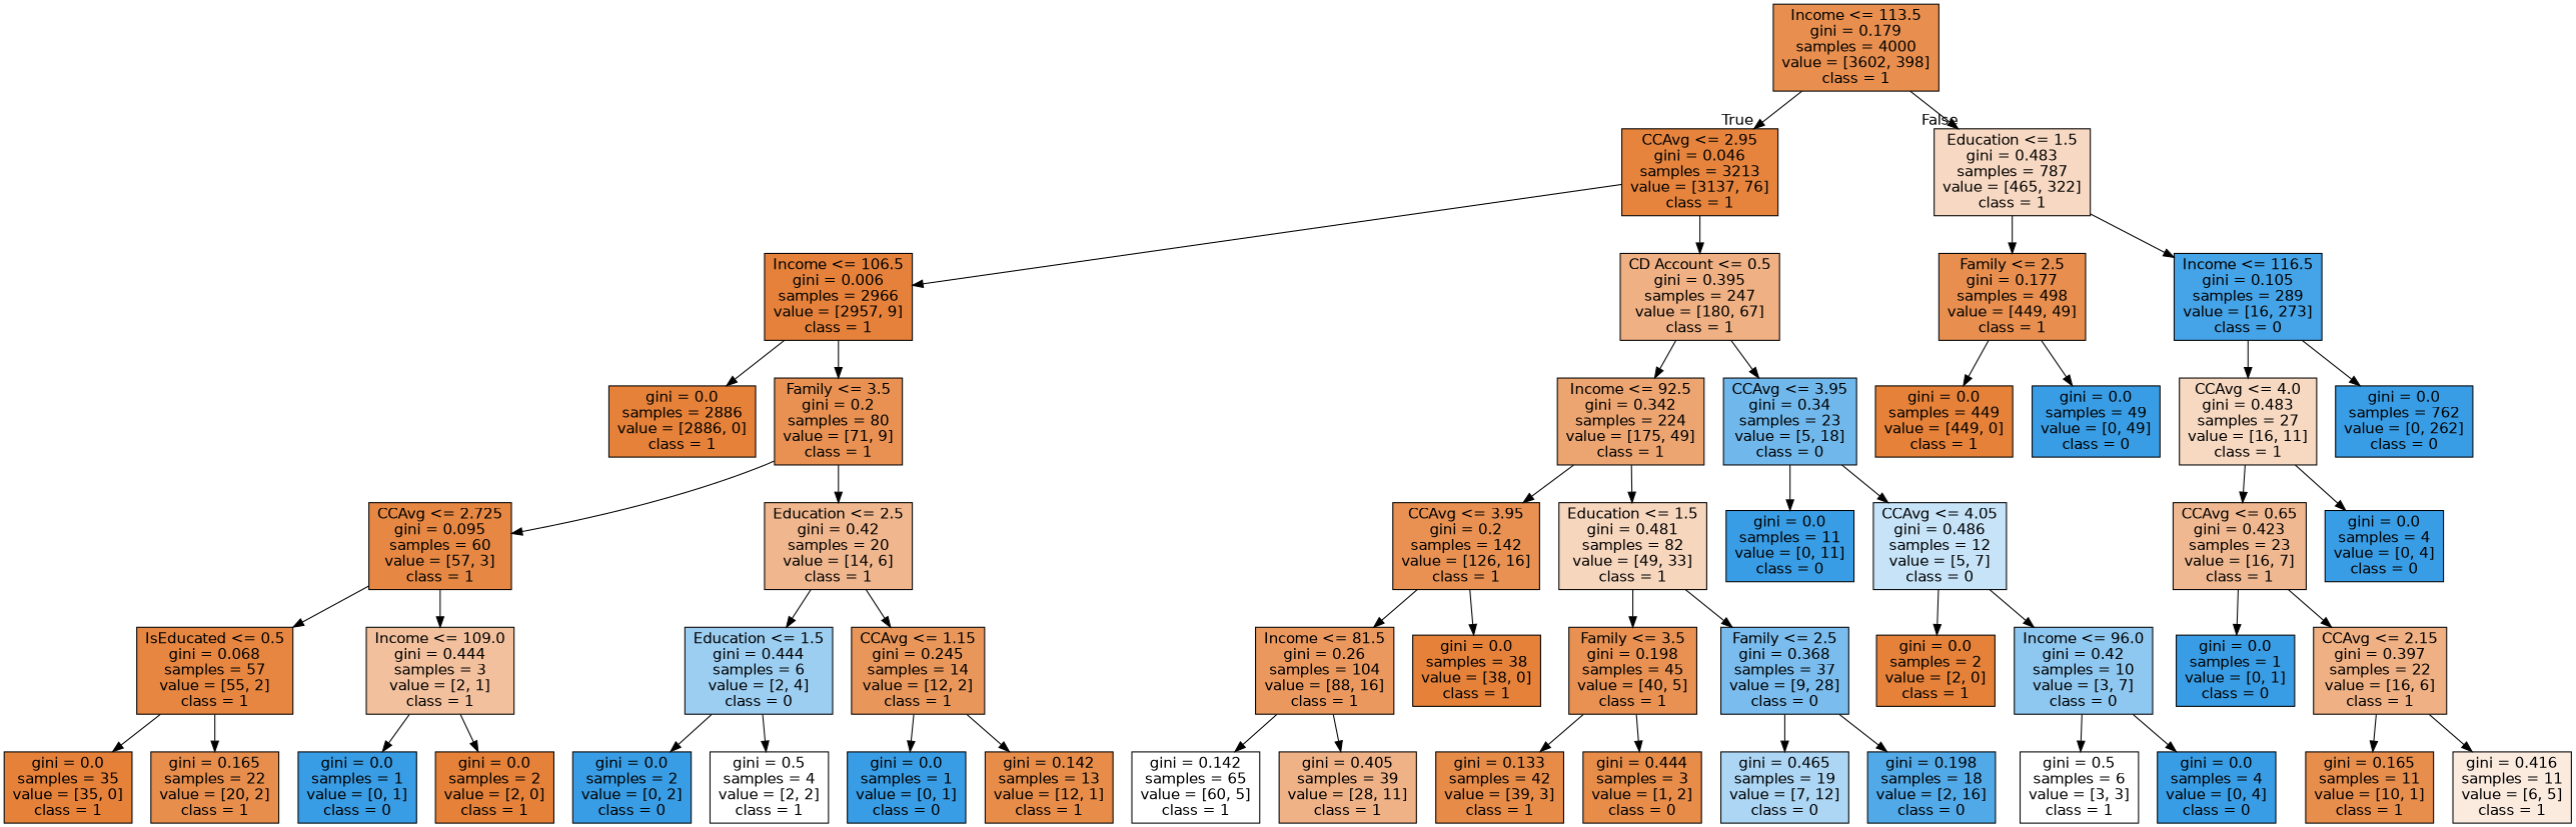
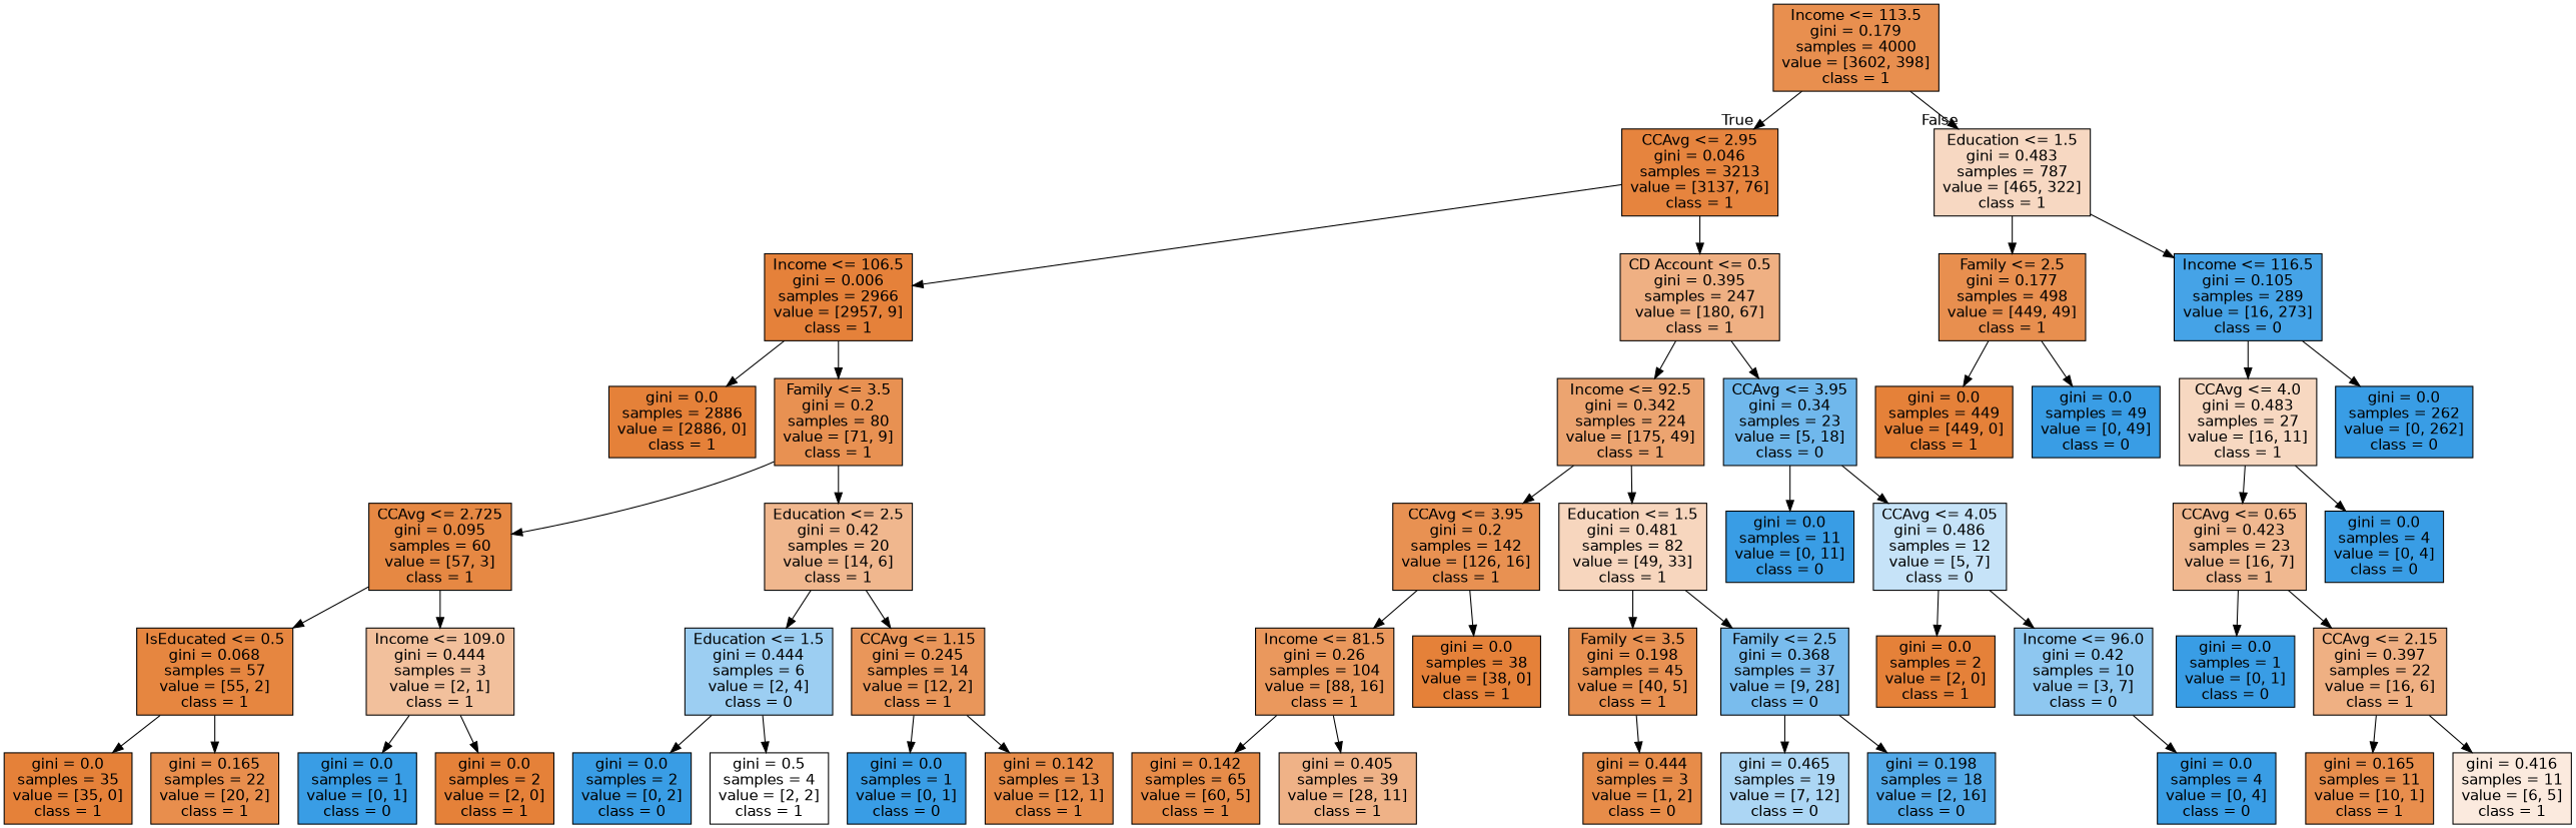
  digraph {
    fontname="DejaVu Sans"
    node [color=black fillcolor="#399de5" fontname="DejaVu Sans" shape=box style=filled]
    edge [fontname="DejaVu Sans"]
    n1 [fillcolor="#e88f4f" label="Income <= 113.5\ngini = 0.179\nsamples = 4000\nvalue = [3602, 398]\nclass = 1"]
    n2 [fillcolor="#e6843e" label="CCAvg <= 2.95\ngini = 0.046\nsamples = 3213\nvalue = [3137, 76]\nclass = 1"]
    n3 [fillcolor="#f7d8c2" label="Education <= 1.5\ngini = 0.483\nsamples = 787\nvalue = [465, 322]\nclass = 1"]
    n4 [fillcolor="#e5813a" label="Income <= 106.5\ngini = 0.006\nsamples = 2966\nvalue = [2957, 9]\nclass = 1"]
    n5 [fillcolor="#efb083" label="CD Account <= 0.5\ngini = 0.395\nsamples = 247\nvalue = [180, 67]\nclass = 1"]
    n6 [fillcolor="#e88f4f" label="Family <= 2.5\ngini = 0.177\nsamples = 498\nvalue = [449, 49]\nclass = 1"]
    n7 [fillcolor="#45a3e7" label="Income <= 116.5\ngini = 0.105\nsamples = 289\nvalue = [16, 273]\nclass = 0"]
    n8 [fillcolor="#e58139" label="gini = 0.0\nsamples = 2886\nvalue = [2886, 0]\nclass = 1"]
    n9 [fillcolor="#e89152" label="Family <= 3.5\ngini = 0.2\nsamples = 80\nvalue = [71, 9]\nclass = 1"]
    n10 [fillcolor="#eca470" label="Income <= 92.5\ngini = 0.342\nsamples = 224\nvalue = [175, 49]\nclass = 1"]
    n11 [fillcolor="#70b8ec" label="CCAvg <= 3.95\ngini = 0.34\nsamples = 23\nvalue = [5, 18]\nclass = 0"]
    n12 [fillcolor="#e68843" label="CCAvg <= 2.725\ngini = 0.095\nsamples = 60\nvalue = [57, 3]\nclass = 1"]
    n13 [fillcolor="#f0b78e" label="Education <= 2.5\ngini = 0.42\nsamples = 20\nvalue = [14, 6]\nclass = 1"]
    n14 [fillcolor="#e68640" label="IsEducated <= 0.5\ngini = 0.068\nsamples = 57\nvalue = [55, 2]\nclass = 1"]
    n15 [fillcolor="#f2c09c" label="Income <= 109.0\ngini = 0.444\nsamples = 3\nvalue = [2, 1]\nclass = 1"]
    n16 [fillcolor="#9ccef2" label="Education <= 1.5\ngini = 0.444\nsamples = 6\nvalue = [2, 4]\nclass = 0"]
    n17 [fillcolor="#e9965a" label="CCAvg <= 1.15\ngini = 0.245\nsamples = 14\nvalue = [12, 2]\nclass = 1"]
    n18 [fillcolor="#e58139" label="gini = 0.0\nsamples = 35\nvalue = [35, 0]\nclass = 1"]
    n19 [fillcolor="#e88e4d" label="gini = 0.165\nsamples = 22\nvalue = [20, 2]\nclass = 1"]
    n20 [label="gini = 0.0\nsamples = 1\nvalue = [0, 1]\nclass = 0"]
    n21 [fillcolor="#e58139" label="gini = 0.0\nsamples = 2\nvalue = [2, 0]\nclass = 1"]
    n22 [label="gini = 0.0\nsamples = 2\nvalue = [0, 2]\nclass = 0"]
    n23 [fillcolor="#ffffff" label="gini = 0.5\nsamples = 4\nvalue = [2, 2]\nclass = 1"]
    n24 [label="gini = 0.0\nsamples = 1\nvalue = [0, 1]\nclass = 0"]
    n25 [fillcolor="#e78c49" label="gini = 0.142\nsamples = 13\nvalue = [12, 1]\nclass = 1"]
    n26 [fillcolor="#e89152" label="CCAvg <= 3.95\ngini = 0.2\nsamples = 142\nvalue = [126, 16]\nclass = 1"]
    n27 [fillcolor="#f7d6be" label="Education <= 1.5\ngini = 0.481\nsamples = 82\nvalue = [49, 33]\nclass = 1"]
    n28 [label="gini = 0.0\nsamples = 11\nvalue = [0, 11]\nclass = 0"]
    n29 [fillcolor="#c6e3f8" label="CCAvg <= 4.05\ngini = 0.486\nsamples = 12\nvalue = [5, 7]\nclass = 0"]
    n30 [fillcolor="#ea985d" label="Income <= 81.5\ngini = 0.26\nsamples = 104\nvalue = [88, 16]\nclass = 1"]
    n31 [fillcolor="#e58139" label="gini = 0.0\nsamples = 38\nvalue = [38, 0]\nclass = 1"]
    n32 [fillcolor="#e89152" label="Family <= 3.5\ngini = 0.198\nsamples = 45\nvalue = [40, 5]\nclass = 1"]
    n33 [fillcolor="#79bced" label="Family <= 2.5\ngini = 0.368\nsamples = 37\nvalue = [9, 28]\nclass = 0"]
-   n34 [fillcolor="#ffffff" label="gini = 0.142\nsamples = 65\nvalue = [60, 5]\nclass = 1"]
+   n34 [fillcolor="#e78c49" label="gini = 0.142\nsamples = 65\nvalue = [60, 5]\nclass = 1"]
    n35 [fillcolor="#efb287" label="gini = 0.405\nsamples = 39\nvalue = [28, 11]\nclass = 1"]
-   n36 [fillcolor="#e78b48" label="gini = 0.133\nsamples = 42\nvalue = [39, 3]\nclass = 1"]
    n37 [fillcolor="#e78c49" label="gini = 0.444\nsamples = 3\nvalue = [1, 2]\nclass = 0"]
    n38 [fillcolor="#acd6f4" label="gini = 0.465\nsamples = 19\nvalue = [7, 12]\nclass = 0"]
    n39 [fillcolor="#52a9e8" label="gini = 0.198\nsamples = 18\nvalue = [2, 16]\nclass = 0"]
    n40 [fillcolor="#e58139" label="gini = 0.0\nsamples = 2\nvalue = [2, 0]\nclass = 1"]
    n41 [fillcolor="#8ec7f0" label="Income <= 96.0\ngini = 0.42\nsamples = 10\nvalue = [3, 7]\nclass = 0"]
-   n42 [fillcolor="#ffffff" label="gini = 0.5\nsamples = 6\nvalue = [3, 3]\nclass = 1"]
    n43 [label="gini = 0.0\nsamples = 4\nvalue = [0, 4]\nclass = 0"]
    n44 [fillcolor="#e58139" label="gini = 0.0\nsamples = 449\nvalue = [449, 0]\nclass = 1"]
    n45 [label="gini = 0.0\nsamples = 49\nvalue = [0, 49]\nclass = 0"]
    n46 [fillcolor="#f7d8c1" label="CCAvg <= 4.0\ngini = 0.483\nsamples = 27\nvalue = [16, 11]\nclass = 1"]
-   n47 [label="gini = 0.0\nsamples = 762\nvalue = [0, 262]\nclass = 0"]
+   n47 [label="gini = 0.0\nsamples = 262\nvalue = [0, 262]\nclass = 0"]
    n48 [fillcolor="#f0b890" label="CCAvg <= 0.65\ngini = 0.423\nsamples = 23\nvalue = [16, 7]\nclass = 1"]
    n49 [label="gini = 0.0\nsamples = 4\nvalue = [0, 4]\nclass = 0"]
    n50 [label="gini = 0.0\nsamples = 1\nvalue = [0, 1]\nclass = 0"]
    n51 [fillcolor="#efb083" label="CCAvg <= 2.15\ngini = 0.397\nsamples = 22\nvalue = [16, 6]\nclass = 1"]
    n52 [fillcolor="#e88e4d" label="gini = 0.165\nsamples = 11\nvalue = [10, 1]\nclass = 1"]
    n53 [fillcolor="#fbeade" label="gini = 0.416\nsamples = 11\nvalue = [6, 5]\nclass = 1"]
    n1 -> n2 [headlabel=True labelangle=45 labeldistance=2.5]
    n1 -> n3 [headlabel=False labelangle=-45 labeldistance=2.5]
    n2 -> n4
    n2 -> n5
    n3 -> n6
    n3 -> n7
    n4 -> n8
    n4 -> n9
    n5 -> n10
    n5 -> n11
    n6 -> n44
    n6 -> n45
    n7 -> n46
    n7 -> n47
    n9 -> n12
    n9 -> n13
    n10 -> n26
    n10 -> n27
    n11 -> n28
    n11 -> n29
    n12 -> n14
    n12 -> n15
    n13 -> n16
    n13 -> n17
    n14 -> n18
    n14 -> n19
    n15 -> n20
    n15 -> n21
    n16 -> n22
    n16 -> n23
    n17 -> n24
    n17 -> n25
    n26 -> n30
    n26 -> n31
    n27 -> n32
    n27 -> n33
    n29 -> n40
    n29 -> n41
    n30 -> n34
    n30 -> n35
-   n32 -> n36
    n32 -> n37
    n33 -> n38
    n33 -> n39
-   n41 -> n42
    n41 -> n43
    n46 -> n48
    n46 -> n49
    n48 -> n50
    n48 -> n51
    n51 -> n52
    n51 -> n53
  }
